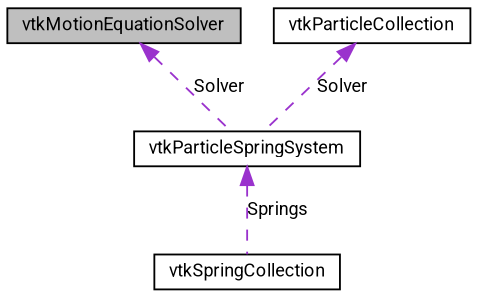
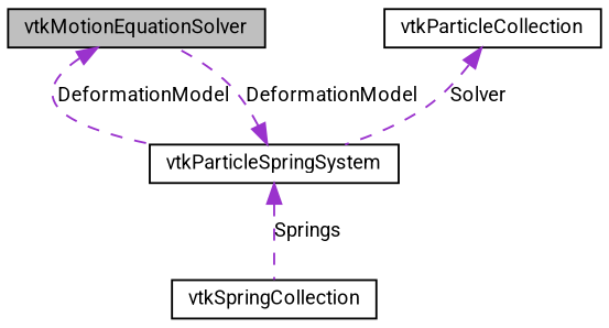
  digraph {
    fontname=Roboto
    node [color=black fontname=Roboto fontsize=10 shape=record]
    edge [color=darkorchid3 dir=back fontname=Roboto fontsize=10 labelfontname=FreeSans labelfontsize=10 style=dashed]
    n1 [fillcolor=grey75 fontcolor=black height=0.2 label=vtkMotionEquationSolver style=filled width=0.4]
    n2 [height=0.2 label=vtkParticleSpringSystem width=0.4]
    n3 [height=0.2 label=vtkSpringCollection width=0.4]
    n4 [height=0.2 label=vtkParticleCollection width=0.4]
-   n1 -> n2 [label=Solver]
+   n1 -> n2 [label=DeformationModel]
+   n2 -> n1 [label=DeformationModel]
    n2 -> n3 [label=Springs]
    n4 -> n2 [label=Solver]
  }
